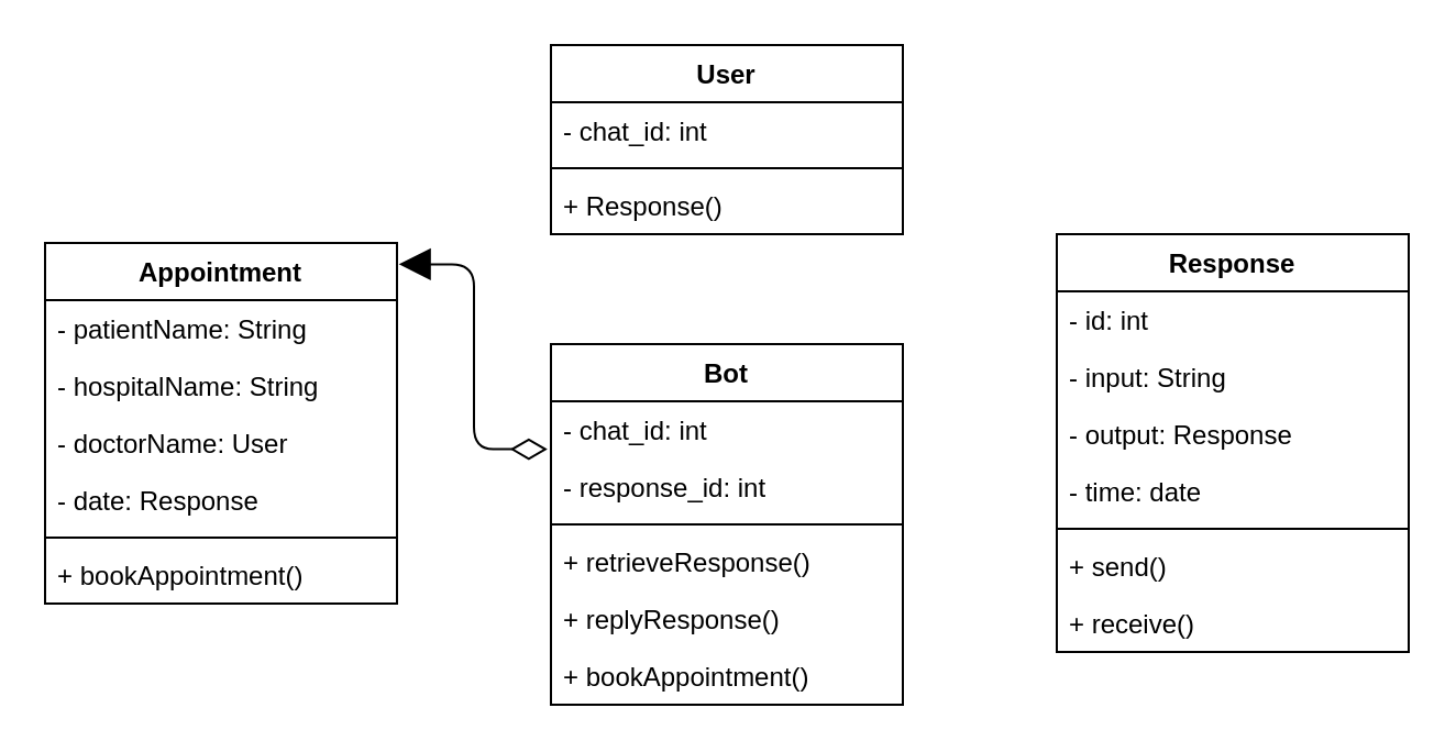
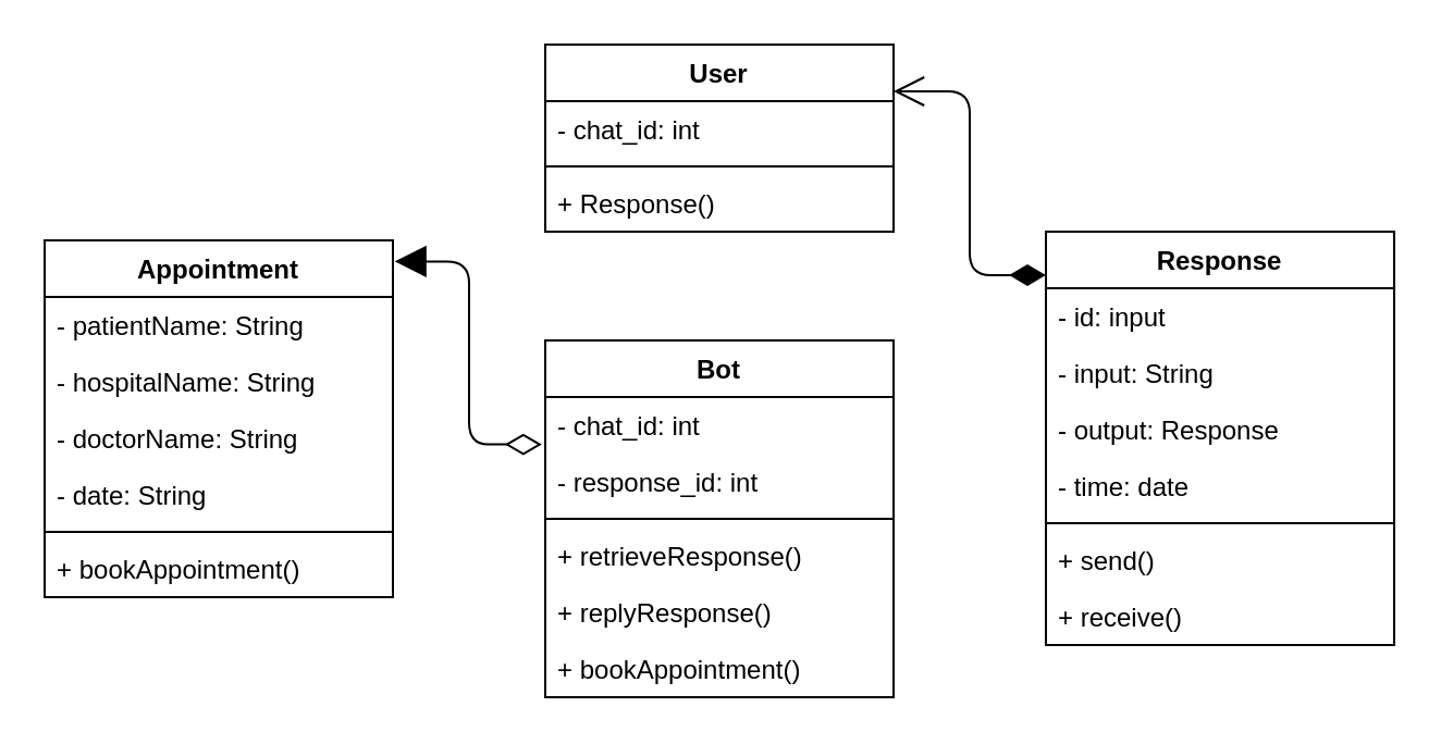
  <mxCell id="0" />
  <mxCell id="1" parent="0" />
  <mxCell id="2" value="Appointment" style="swimlane;fontStyle=1;align=center;verticalAlign=top;childLayout=stackLayout;horizontal=1;startSize=26;horizontalStack=0;resizeParent=1;resizeParentMax=0;resizeLast=0;collapsible=1;marginBottom=0;" parent="1" vertex="1"><mxGeometry x="20" y="110" width="160" height="164" as="geometry" /></mxCell>
  <mxCell id="3" value="- patientName: String" style="text;strokeColor=none;fillColor=none;align=left;verticalAlign=top;spacingLeft=4;spacingRight=4;overflow=hidden;rotatable=0;points=[[0,0.5],[1,0.5]];portConstraint=eastwest;" parent="2" vertex="1"><mxGeometry y="26" width="160" height="26" as="geometry" /></mxCell>
  <mxCell id="4" value="- hospitalName: String" style="text;strokeColor=none;fillColor=none;align=left;verticalAlign=top;spacingLeft=4;spacingRight=4;overflow=hidden;rotatable=0;points=[[0,0.5],[1,0.5]];portConstraint=eastwest;" parent="2" vertex="1"><mxGeometry y="52" width="160" height="26" as="geometry" /></mxCell>
- <mxCell id="5" value="- doctorName: User" style="text;strokeColor=none;fillColor=none;align=left;verticalAlign=top;spacingLeft=4;spacingRight=4;overflow=hidden;rotatable=0;points=[[0,0.5],[1,0.5]];portConstraint=eastwest;" vertex="1" parent="2"><mxGeometry y="78" width="160" height="26" as="geometry" /></mxCell>
- <mxCell id="6" value="- date: Response" style="text;strokeColor=none;fillColor=none;align=left;verticalAlign=top;spacingLeft=4;spacingRight=4;overflow=hidden;rotatable=0;points=[[0,0.5],[1,0.5]];portConstraint=eastwest;" parent="2" vertex="1"><mxGeometry y="104" width="160" height="26" as="geometry" /></mxCell>
+ <mxCell id="5" value="- doctorName: String" style="text;strokeColor=none;fillColor=none;align=left;verticalAlign=top;spacingLeft=4;spacingRight=4;overflow=hidden;rotatable=0;points=[[0,0.5],[1,0.5]];portConstraint=eastwest;" vertex="1" parent="2"><mxGeometry y="78" width="160" height="26" as="geometry" /></mxCell>
+ <mxCell id="6" value="- date: String" style="text;strokeColor=none;fillColor=none;align=left;verticalAlign=top;spacingLeft=4;spacingRight=4;overflow=hidden;rotatable=0;points=[[0,0.5],[1,0.5]];portConstraint=eastwest;" parent="2" vertex="1"><mxGeometry y="104" width="160" height="26" as="geometry" /></mxCell>
  <mxCell id="7" value="" style="line;strokeWidth=1;fillColor=none;align=left;verticalAlign=middle;spacingTop=-1;spacingLeft=3;spacingRight=3;rotatable=0;labelPosition=right;points=[];portConstraint=eastwest;" parent="2" vertex="1"><mxGeometry y="130" width="160" height="8" as="geometry" /></mxCell>
  <mxCell id="8" value="+ bookAppointment()" style="text;strokeColor=none;fillColor=none;align=left;verticalAlign=top;spacingLeft=4;spacingRight=4;overflow=hidden;rotatable=0;points=[[0,0.5],[1,0.5]];portConstraint=eastwest;" parent="2" vertex="1"><mxGeometry y="138" width="160" height="26" as="geometry" /></mxCell>
  <mxCell id="9" value="Response" style="swimlane;fontStyle=1;align=center;verticalAlign=top;childLayout=stackLayout;horizontal=1;startSize=26;horizontalStack=0;resizeParent=1;resizeParentMax=0;resizeLast=0;collapsible=1;marginBottom=0;" parent="1" vertex="1"><mxGeometry x="480" y="106" width="160" height="190" as="geometry" /></mxCell>
- <mxCell id="10" value="- id: int" style="text;strokeColor=none;fillColor=none;align=left;verticalAlign=top;spacingLeft=4;spacingRight=4;overflow=hidden;rotatable=0;points=[[0,0.5],[1,0.5]];portConstraint=eastwest;" parent="9" vertex="1"><mxGeometry y="26" width="160" height="26" as="geometry" /></mxCell>
+ <mxCell id="10" value="- id: input" style="text;strokeColor=none;fillColor=none;align=left;verticalAlign=top;spacingLeft=4;spacingRight=4;overflow=hidden;rotatable=0;points=[[0,0.5],[1,0.5]];portConstraint=eastwest;" parent="9" vertex="1"><mxGeometry y="26" width="160" height="26" as="geometry" /></mxCell>
  <mxCell id="11" value="- input: String" style="text;strokeColor=none;fillColor=none;align=left;verticalAlign=top;spacingLeft=4;spacingRight=4;overflow=hidden;rotatable=0;points=[[0,0.5],[1,0.5]];portConstraint=eastwest;" parent="9" vertex="1"><mxGeometry y="52" width="160" height="26" as="geometry" /></mxCell>
  <mxCell id="12" value="- output: Response" style="text;strokeColor=none;fillColor=none;align=left;verticalAlign=top;spacingLeft=4;spacingRight=4;overflow=hidden;rotatable=0;points=[[0,0.5],[1,0.5]];portConstraint=eastwest;" parent="9" vertex="1"><mxGeometry y="78" width="160" height="26" as="geometry" /></mxCell>
  <mxCell id="13" value="- time: date" style="text;strokeColor=none;fillColor=none;align=left;verticalAlign=top;spacingLeft=4;spacingRight=4;overflow=hidden;rotatable=0;points=[[0,0.5],[1,0.5]];portConstraint=eastwest;" parent="9" vertex="1"><mxGeometry y="104" width="160" height="26" as="geometry" /></mxCell>
  <mxCell id="14" value="" style="line;strokeWidth=1;fillColor=none;align=left;verticalAlign=middle;spacingTop=-1;spacingLeft=3;spacingRight=3;rotatable=0;labelPosition=right;points=[];portConstraint=eastwest;" parent="9" vertex="1"><mxGeometry y="130" width="160" height="8" as="geometry" /></mxCell>
  <mxCell id="15" value="+ send()" style="text;strokeColor=none;fillColor=none;align=left;verticalAlign=top;spacingLeft=4;spacingRight=4;overflow=hidden;rotatable=0;points=[[0,0.5],[1,0.5]];portConstraint=eastwest;" parent="9" vertex="1"><mxGeometry y="138" width="160" height="26" as="geometry" /></mxCell>
  <mxCell id="16" value="+ receive()" style="text;strokeColor=none;fillColor=none;align=left;verticalAlign=top;spacingLeft=4;spacingRight=4;overflow=hidden;rotatable=0;points=[[0,0.5],[1,0.5]];portConstraint=eastwest;" parent="9" vertex="1"><mxGeometry y="164" width="160" height="26" as="geometry" /></mxCell>
  <mxCell id="17" value="User" style="swimlane;fontStyle=1;align=center;verticalAlign=top;childLayout=stackLayout;horizontal=1;startSize=26;horizontalStack=0;resizeParent=1;resizeParentMax=0;resizeLast=0;collapsible=1;marginBottom=0;" parent="1" vertex="1"><mxGeometry x="250" y="20" width="160" height="86" as="geometry" /></mxCell>
  <mxCell id="18" value="- chat_id: int" style="text;strokeColor=none;fillColor=none;align=left;verticalAlign=top;spacingLeft=4;spacingRight=4;overflow=hidden;rotatable=0;points=[[0,0.5],[1,0.5]];portConstraint=eastwest;" parent="17" vertex="1"><mxGeometry y="26" width="160" height="26" as="geometry" /></mxCell>
  <mxCell id="19" value="" style="line;strokeWidth=1;fillColor=none;align=left;verticalAlign=middle;spacingTop=-1;spacingLeft=3;spacingRight=3;rotatable=0;labelPosition=right;points=[];portConstraint=eastwest;" parent="17" vertex="1"><mxGeometry y="52" width="160" height="8" as="geometry" /></mxCell>
  <mxCell id="20" value="+ Response()" style="text;strokeColor=none;fillColor=none;align=left;verticalAlign=top;spacingLeft=4;spacingRight=4;overflow=hidden;rotatable=0;points=[[0,0.5],[1,0.5]];portConstraint=eastwest;" parent="17" vertex="1"><mxGeometry y="60" width="160" height="26" as="geometry" /></mxCell>
  <mxCell id="21" value="Bot" style="swimlane;fontStyle=1;align=center;verticalAlign=top;childLayout=stackLayout;horizontal=1;startSize=26;horizontalStack=0;resizeParent=1;resizeParentMax=0;resizeLast=0;collapsible=1;marginBottom=0;" parent="1" vertex="1"><mxGeometry x="250" y="156" width="160" height="164" as="geometry" /></mxCell>
  <mxCell id="22" value="- chat_id: int" style="text;strokeColor=none;fillColor=none;align=left;verticalAlign=top;spacingLeft=4;spacingRight=4;overflow=hidden;rotatable=0;points=[[0,0.5],[1,0.5]];portConstraint=eastwest;" parent="21" vertex="1"><mxGeometry y="26" width="160" height="26" as="geometry" /></mxCell>
  <mxCell id="23" value="- response_id: int" style="text;strokeColor=none;fillColor=none;align=left;verticalAlign=top;spacingLeft=4;spacingRight=4;overflow=hidden;rotatable=0;points=[[0,0.5],[1,0.5]];portConstraint=eastwest;" parent="21" vertex="1"><mxGeometry y="52" width="160" height="26" as="geometry" /></mxCell>
  <mxCell id="24" value="" style="line;strokeWidth=1;fillColor=none;align=left;verticalAlign=middle;spacingTop=-1;spacingLeft=3;spacingRight=3;rotatable=0;labelPosition=right;points=[];portConstraint=eastwest;" parent="21" vertex="1"><mxGeometry y="78" width="160" height="8" as="geometry" /></mxCell>
  <mxCell id="25" value="+ retrieveResponse()" style="text;strokeColor=none;fillColor=none;align=left;verticalAlign=top;spacingLeft=4;spacingRight=4;overflow=hidden;rotatable=0;points=[[0,0.5],[1,0.5]];portConstraint=eastwest;" parent="21" vertex="1"><mxGeometry y="86" width="160" height="26" as="geometry" /></mxCell>
  <mxCell id="26" value="+ replyResponse()" style="text;strokeColor=none;fillColor=none;align=left;verticalAlign=top;spacingLeft=4;spacingRight=4;overflow=hidden;rotatable=0;points=[[0,0.5],[1,0.5]];portConstraint=eastwest;" parent="21" vertex="1"><mxGeometry y="112" width="160" height="26" as="geometry" /></mxCell>
  <mxCell id="27" value="+ bookAppointment()" style="text;strokeColor=none;fillColor=none;align=left;verticalAlign=top;spacingLeft=4;spacingRight=4;overflow=hidden;rotatable=0;points=[[0,0.5],[1,0.5]];portConstraint=eastwest;" parent="21" vertex="1"><mxGeometry y="138" width="160" height="26" as="geometry" /></mxCell>
+ <mxCell id="28" value="" style="endArrow=open;html=1;endSize=12;startArrow=diamondThin;startSize=14;startFill=1;edgeStyle=orthogonalEdgeStyle;align=left;verticalAlign=bottom;entryX=1;entryY=0.25;entryDx=0;entryDy=0;exitX=0;exitY=0.105;exitDx=0;exitDy=0;exitPerimeter=0;" parent="1" source="9" target="17" edge="1"><mxGeometry x="-0.159" y="-22" relative="1" as="geometry"><mxPoint x="320" y="150" as="sourcePoint" /><mxPoint x="480" y="150" as="targetPoint" /><mxPoint as="offset" /></mxGeometry></mxCell>
  <mxCell id="29" value="" style="endArrow=block;html=1;endSize=12;startArrow=diamondThin;startSize=14;startFill=0;edgeStyle=orthogonalEdgeStyle;align=left;verticalAlign=bottom;entryX=1.005;entryY=0.059;entryDx=0;entryDy=0;entryPerimeter=0;exitX=-0.01;exitY=-0.161;exitDx=0;exitDy=0;exitPerimeter=0;" parent="1" source="23" target="2" edge="1"><mxGeometry x="-0.614" y="12" relative="1" as="geometry"><mxPoint x="320" y="180" as="sourcePoint" /><mxPoint x="480" y="180" as="targetPoint" /><mxPoint as="offset" /></mxGeometry></mxCell>
